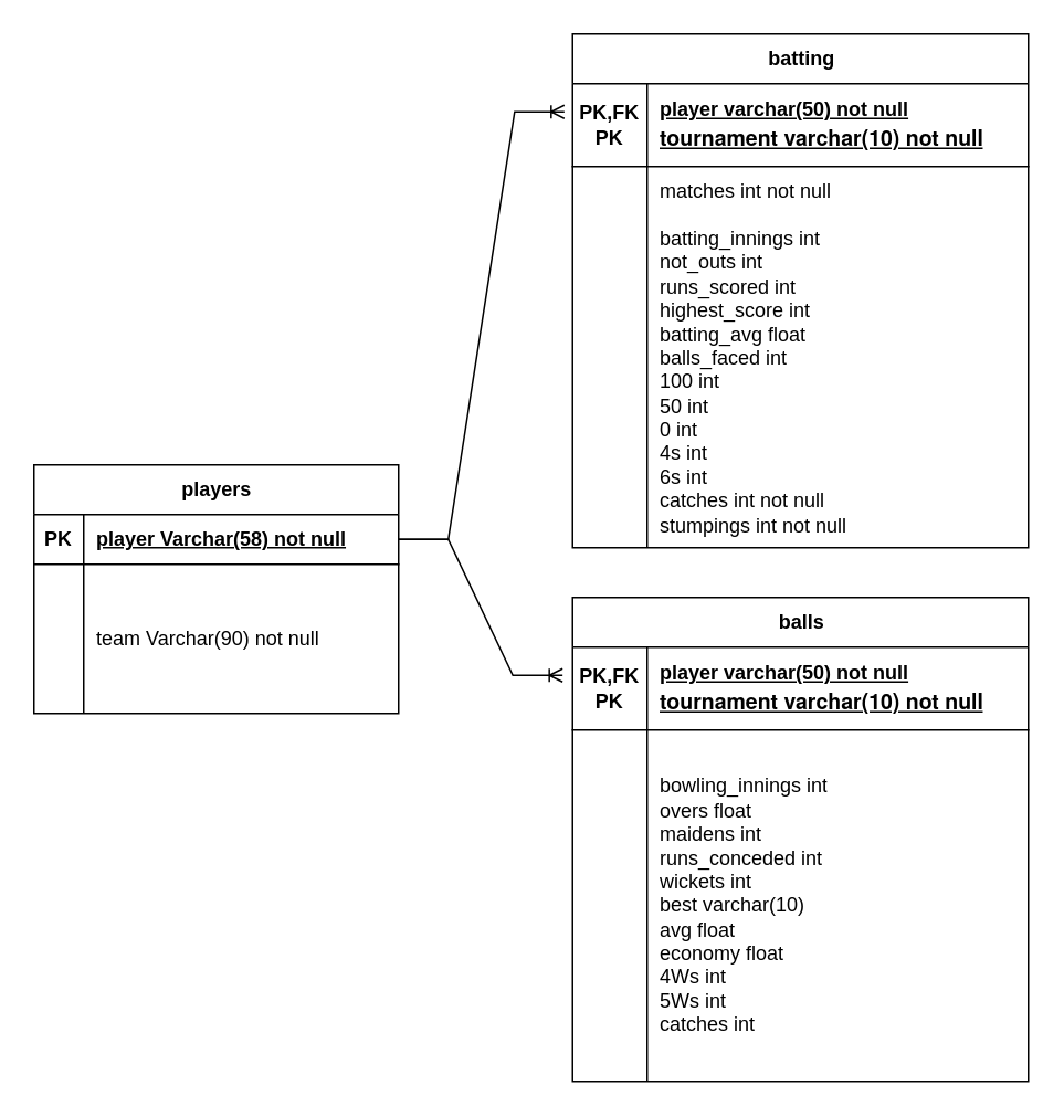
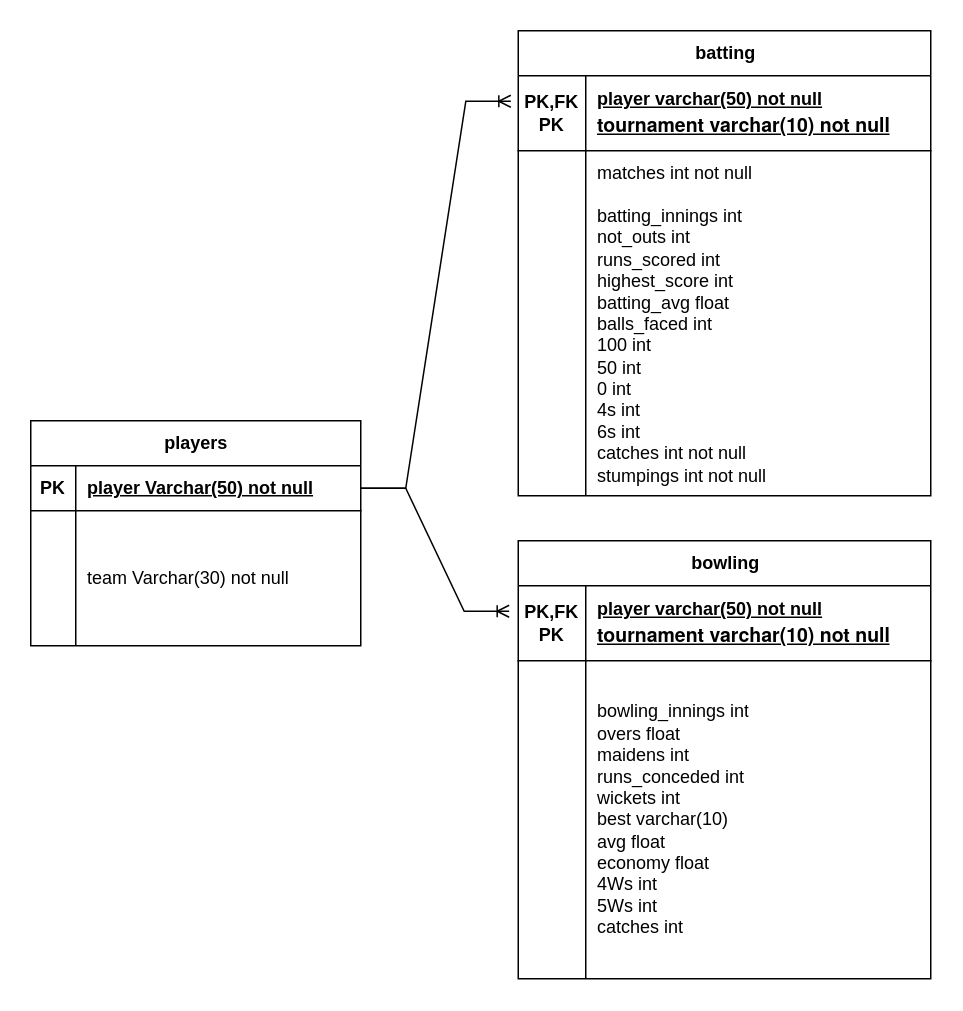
  <mxCell id="0" />
  <mxCell id="1" parent="0" />
  <mxCell id="2" value="players" style="shape=table;startSize=30;container=1;collapsible=1;childLayout=tableLayout;fixedRows=1;rowLines=0;fontStyle=1;align=center;resizeLast=1;html=1;" vertex="1" parent="1"><mxGeometry x="20" y="280" width="220" height="150" as="geometry" /></mxCell>
  <mxCell id="3" value="" style="shape=tableRow;horizontal=0;startSize=0;swimlaneHead=0;swimlaneBody=0;fillColor=none;collapsible=0;dropTarget=0;points=[[0,0.5],[1,0.5]];portConstraint=eastwest;top=0;left=0;right=0;bottom=1;" vertex="1" parent="2"><mxGeometry y="30" width="220" height="30" as="geometry" /></mxCell>
  <mxCell id="4" value="PK" style="shape=partialRectangle;connectable=0;fillColor=none;top=0;left=0;bottom=0;right=0;fontStyle=1;overflow=hidden;whiteSpace=wrap;html=1;" vertex="1" parent="3"><mxGeometry width="30" height="30" as="geometry"><mxRectangle width="30" height="30" as="alternateBounds" /></mxGeometry></mxCell>
- <mxCell id="5" value="player Varchar(58) not null" style="shape=partialRectangle;connectable=0;fillColor=none;top=0;left=0;bottom=0;right=0;align=left;spacingLeft=6;fontStyle=5;overflow=hidden;whiteSpace=wrap;html=1;" vertex="1" parent="3"><mxGeometry x="30" width="190" height="30" as="geometry"><mxRectangle width="190" height="30" as="alternateBounds" /></mxGeometry></mxCell>
+ <mxCell id="5" value="player Varchar(50) not null" style="shape=partialRectangle;connectable=0;fillColor=none;top=0;left=0;bottom=0;right=0;align=left;spacingLeft=6;fontStyle=5;overflow=hidden;whiteSpace=wrap;html=1;" vertex="1" parent="3"><mxGeometry x="30" width="190" height="30" as="geometry"><mxRectangle width="190" height="30" as="alternateBounds" /></mxGeometry></mxCell>
  <mxCell id="6" value="" style="shape=tableRow;horizontal=0;startSize=0;swimlaneHead=0;swimlaneBody=0;fillColor=none;collapsible=0;dropTarget=0;points=[[0,0.5],[1,0.5]];portConstraint=eastwest;top=0;left=0;right=0;bottom=0;" vertex="1" parent="2"><mxGeometry y="60" width="220" height="30" as="geometry" /></mxCell>
  <mxCell id="7" value="" style="shape=partialRectangle;connectable=0;fillColor=none;top=0;left=0;bottom=0;right=0;editable=1;overflow=hidden;whiteSpace=wrap;html=1;" vertex="1" parent="6"><mxGeometry width="30" height="30" as="geometry"><mxRectangle width="30" height="30" as="alternateBounds" /></mxGeometry></mxCell>
  <mxCell id="8" value="" style="shape=partialRectangle;connectable=0;fillColor=none;top=0;left=0;bottom=0;right=0;align=left;spacingLeft=6;overflow=hidden;whiteSpace=wrap;html=1;" vertex="1" parent="6"><mxGeometry x="30" width="190" height="30" as="geometry"><mxRectangle width="190" height="30" as="alternateBounds" /></mxGeometry></mxCell>
  <mxCell id="9" value="" style="shape=tableRow;horizontal=0;startSize=0;swimlaneHead=0;swimlaneBody=0;fillColor=none;collapsible=0;dropTarget=0;points=[[0,0.5],[1,0.5]];portConstraint=eastwest;top=0;left=0;right=0;bottom=0;" vertex="1" parent="2"><mxGeometry y="90" width="220" height="30" as="geometry" /></mxCell>
  <mxCell id="10" value="" style="shape=partialRectangle;connectable=0;fillColor=none;top=0;left=0;bottom=0;right=0;editable=1;overflow=hidden;whiteSpace=wrap;html=1;" vertex="1" parent="9"><mxGeometry width="30" height="30" as="geometry"><mxRectangle width="30" height="30" as="alternateBounds" /></mxGeometry></mxCell>
- <mxCell id="11" value="team Varchar(90) not null" style="shape=partialRectangle;connectable=0;fillColor=none;top=0;left=0;bottom=0;right=0;align=left;spacingLeft=6;overflow=hidden;whiteSpace=wrap;html=1;" vertex="1" parent="9"><mxGeometry x="30" width="190" height="30" as="geometry"><mxRectangle width="190" height="30" as="alternateBounds" /></mxGeometry></mxCell>
+ <mxCell id="11" value="team Varchar(30) not null" style="shape=partialRectangle;connectable=0;fillColor=none;top=0;left=0;bottom=0;right=0;align=left;spacingLeft=6;overflow=hidden;whiteSpace=wrap;html=1;" vertex="1" parent="9"><mxGeometry x="30" width="190" height="30" as="geometry"><mxRectangle width="190" height="30" as="alternateBounds" /></mxGeometry></mxCell>
  <mxCell id="12" value="" style="shape=tableRow;horizontal=0;startSize=0;swimlaneHead=0;swimlaneBody=0;fillColor=none;collapsible=0;dropTarget=0;points=[[0,0.5],[1,0.5]];portConstraint=eastwest;top=0;left=0;right=0;bottom=0;" vertex="1" parent="2"><mxGeometry y="120" width="220" height="30" as="geometry" /></mxCell>
  <mxCell id="13" value="" style="shape=partialRectangle;connectable=0;fillColor=none;top=0;left=0;bottom=0;right=0;editable=1;overflow=hidden;whiteSpace=wrap;html=1;" vertex="1" parent="12"><mxGeometry width="30" height="30" as="geometry"><mxRectangle width="30" height="30" as="alternateBounds" /></mxGeometry></mxCell>
  <mxCell id="14" value="" style="shape=partialRectangle;connectable=0;fillColor=none;top=0;left=0;bottom=0;right=0;align=left;spacingLeft=6;overflow=hidden;whiteSpace=wrap;html=1;" vertex="1" parent="12"><mxGeometry x="30" width="190" height="30" as="geometry"><mxRectangle width="190" height="30" as="alternateBounds" /></mxGeometry></mxCell>
  <mxCell id="15" value="batting" style="shape=table;startSize=30;container=1;collapsible=1;childLayout=tableLayout;fixedRows=1;rowLines=0;fontStyle=1;align=center;resizeLast=1;html=1;" vertex="1" parent="1"><mxGeometry x="345" y="20" width="275" height="310" as="geometry" /></mxCell>
  <mxCell id="16" value="" style="shape=tableRow;horizontal=0;startSize=0;swimlaneHead=0;swimlaneBody=0;fillColor=none;collapsible=0;dropTarget=0;points=[[0,0.5],[1,0.5]];portConstraint=eastwest;top=0;left=0;right=0;bottom=1;" vertex="1" parent="15"><mxGeometry y="30" width="275" height="50" as="geometry" /></mxCell>
  <mxCell id="17" value="PK,FK&lt;br&gt;PK" style="shape=partialRectangle;connectable=0;fillColor=none;top=0;left=0;bottom=0;right=0;fontStyle=1;overflow=hidden;whiteSpace=wrap;html=1;" vertex="1" parent="16"><mxGeometry width="45" height="50" as="geometry"><mxRectangle width="45" height="50" as="alternateBounds" /></mxGeometry></mxCell>
  <mxCell id="18" value="player varchar(50) not null&lt;br&gt;&lt;p style=&quot;margin: 0.0px 0.0px 0.0px 0.0px&quot;&gt;&lt;font style=&quot;font-variant-numeric: normal; font-variant-east-asian: normal; font-variant-alternates: normal; font-kerning: auto; font-optical-sizing: auto; font-feature-settings: normal; font-variation-settings: normal; font-stretch: normal; line-height: normal; font-family: &amp;quot;Helvetica Neue&amp;quot;; font-variant-ligatures: common-ligatures; font-size: 13px;&quot; color=&quot;#000000&quot; face=&quot;Helvetica Neue&quot;&gt;tournament varchar(10) not null&lt;/font&gt;&lt;/p&gt;" style="shape=partialRectangle;connectable=0;fillColor=none;top=0;left=0;bottom=0;right=0;align=left;spacingLeft=6;fontStyle=5;overflow=hidden;whiteSpace=wrap;html=1;" vertex="1" parent="16"><mxGeometry x="45" width="230" height="50" as="geometry"><mxRectangle width="230" height="50" as="alternateBounds" /></mxGeometry></mxCell>
  <mxCell id="19" value="" style="shape=tableRow;horizontal=0;startSize=0;swimlaneHead=0;swimlaneBody=0;fillColor=none;collapsible=0;dropTarget=0;points=[[0,0.5],[1,0.5]];portConstraint=eastwest;top=0;left=0;right=0;bottom=0;" vertex="1" parent="15"><mxGeometry y="80" width="275" height="30" as="geometry" /></mxCell>
  <mxCell id="20" value="" style="shape=partialRectangle;connectable=0;fillColor=none;top=0;left=0;bottom=0;right=0;editable=1;overflow=hidden;whiteSpace=wrap;html=1;" vertex="1" parent="19"><mxGeometry width="45" height="30" as="geometry"><mxRectangle width="45" height="30" as="alternateBounds" /></mxGeometry></mxCell>
  <mxCell id="21" value="matches int not null&lt;span style=&quot;white-space: pre;&quot;&gt;&#09;&lt;/span&gt;" style="shape=partialRectangle;connectable=0;fillColor=none;top=0;left=0;bottom=0;right=0;align=left;spacingLeft=6;overflow=hidden;whiteSpace=wrap;html=1;" vertex="1" parent="19"><mxGeometry x="45" width="230" height="30" as="geometry"><mxRectangle width="230" height="30" as="alternateBounds" /></mxGeometry></mxCell>
  <mxCell id="22" value="" style="shape=tableRow;horizontal=0;startSize=0;swimlaneHead=0;swimlaneBody=0;fillColor=none;collapsible=0;dropTarget=0;points=[[0,0.5],[1,0.5]];portConstraint=eastwest;top=0;left=0;right=0;bottom=0;" vertex="1" parent="15"><mxGeometry y="110" width="275" height="200" as="geometry" /></mxCell>
  <mxCell id="23" value="" style="shape=partialRectangle;connectable=0;fillColor=none;top=0;left=0;bottom=0;right=0;editable=1;overflow=hidden;whiteSpace=wrap;html=1;" vertex="1" parent="22"><mxGeometry width="45" height="200" as="geometry"><mxRectangle width="45" height="200" as="alternateBounds" /></mxGeometry></mxCell>
  <mxCell id="24" value="batting_innings int&lt;br&gt;not_outs int&lt;br&gt;runs_scored int&lt;br&gt;highest_score int&lt;br&gt;batting_avg float&lt;br&gt;balls_faced int&lt;br&gt;100 int&lt;br&gt;50 int&lt;br&gt;0 int&lt;br&gt;4s int&lt;br&gt;6s int&amp;nbsp;&lt;br&gt;catches int not null&lt;br&gt;stumpings int not null" style="shape=partialRectangle;connectable=0;fillColor=none;top=0;left=0;bottom=0;right=0;align=left;spacingLeft=6;overflow=hidden;whiteSpace=wrap;html=1;" vertex="1" parent="22"><mxGeometry x="45" width="230" height="200" as="geometry"><mxRectangle width="230" height="200" as="alternateBounds" /></mxGeometry></mxCell>
- <mxCell id="25" value="balls" style="shape=table;startSize=30;container=1;collapsible=1;childLayout=tableLayout;fixedRows=1;rowLines=0;fontStyle=1;align=center;resizeLast=1;html=1;" vertex="1" parent="1"><mxGeometry x="345" y="360" width="275" height="292" as="geometry" /></mxCell>
+ <mxCell id="25" value="bowling" style="shape=table;startSize=30;container=1;collapsible=1;childLayout=tableLayout;fixedRows=1;rowLines=0;fontStyle=1;align=center;resizeLast=1;html=1;" vertex="1" parent="1"><mxGeometry x="345" y="360" width="275" height="292" as="geometry" /></mxCell>
  <mxCell id="26" value="" style="shape=tableRow;horizontal=0;startSize=0;swimlaneHead=0;swimlaneBody=0;fillColor=none;collapsible=0;dropTarget=0;points=[[0,0.5],[1,0.5]];portConstraint=eastwest;top=0;left=0;right=0;bottom=1;" vertex="1" parent="25"><mxGeometry y="30" width="275" height="50" as="geometry" /></mxCell>
  <mxCell id="27" value="PK,FK&lt;br&gt;PK" style="shape=partialRectangle;connectable=0;fillColor=none;top=0;left=0;bottom=0;right=0;fontStyle=1;overflow=hidden;whiteSpace=wrap;html=1;" vertex="1" parent="26"><mxGeometry width="45" height="50" as="geometry"><mxRectangle width="45" height="50" as="alternateBounds" /></mxGeometry></mxCell>
  <mxCell id="28" value="player varchar(50) not null&lt;br&gt;&lt;p style=&quot;margin: 0.0px 0.0px 0.0px 0.0px&quot;&gt;&lt;font style=&quot;font-variant-numeric: normal; font-variant-east-asian: normal; font-variant-alternates: normal; font-kerning: auto; font-optical-sizing: auto; font-feature-settings: normal; font-variation-settings: normal; font-stretch: normal; line-height: normal; font-family: &amp;quot;Helvetica Neue&amp;quot;; font-variant-ligatures: common-ligatures; font-size: 13px;&quot; color=&quot;#000000&quot; face=&quot;Helvetica Neue&quot;&gt;tournament varchar(10) not null&lt;/font&gt;&lt;/p&gt;" style="shape=partialRectangle;connectable=0;fillColor=none;top=0;left=0;bottom=0;right=0;align=left;spacingLeft=6;fontStyle=5;overflow=hidden;whiteSpace=wrap;html=1;" vertex="1" parent="26"><mxGeometry x="45" width="230" height="50" as="geometry"><mxRectangle width="230" height="50" as="alternateBounds" /></mxGeometry></mxCell>
  <mxCell id="29" value="" style="shape=tableRow;horizontal=0;startSize=0;swimlaneHead=0;swimlaneBody=0;fillColor=none;collapsible=0;dropTarget=0;points=[[0,0.5],[1,0.5]];portConstraint=eastwest;top=0;left=0;right=0;bottom=0;" vertex="1" parent="25"><mxGeometry y="80" width="275" height="212" as="geometry" /></mxCell>
  <mxCell id="30" value="" style="shape=partialRectangle;connectable=0;fillColor=none;top=0;left=0;bottom=0;right=0;editable=1;overflow=hidden;whiteSpace=wrap;html=1;" vertex="1" parent="29"><mxGeometry width="45" height="212" as="geometry"><mxRectangle width="45" height="212" as="alternateBounds" /></mxGeometry></mxCell>
  <mxCell id="31" value="bowling_innings int&lt;br style=&quot;border-color: var(--border-color);&quot;&gt;overs float&lt;br style=&quot;border-color: var(--border-color);&quot;&gt;maidens int&lt;br style=&quot;border-color: var(--border-color);&quot;&gt;runs_conceded int&lt;br style=&quot;border-color: var(--border-color);&quot;&gt;wickets int&lt;br style=&quot;border-color: var(--border-color);&quot;&gt;best varchar(10)&lt;br style=&quot;border-color: var(--border-color);&quot;&gt;avg float&lt;br style=&quot;border-color: var(--border-color);&quot;&gt;economy float&lt;br style=&quot;border-color: var(--border-color);&quot;&gt;4Ws int&lt;br&gt;5Ws int&lt;br&gt;catches int&lt;br&gt;" style="shape=partialRectangle;connectable=0;fillColor=none;top=0;left=0;bottom=0;right=0;align=left;spacingLeft=6;overflow=hidden;whiteSpace=wrap;html=1;" vertex="1" parent="29"><mxGeometry x="45" width="230" height="212" as="geometry"><mxRectangle width="230" height="212" as="alternateBounds" /></mxGeometry></mxCell>
  <mxCell id="32" value="" style="edgeStyle=entityRelationEdgeStyle;fontSize=12;html=1;endArrow=ERoneToMany;rounded=0;exitX=1;exitY=0.5;exitDx=0;exitDy=0;entryX=-0.018;entryY=0.34;entryDx=0;entryDy=0;entryPerimeter=0;" edge="1" parent="1" source="3" target="16"><mxGeometry width="100" height="100" relative="1" as="geometry"><mxPoint x="300" y="430" as="sourcePoint" /><mxPoint x="400" y="330" as="targetPoint" /></mxGeometry></mxCell>
  <mxCell id="33" value="" style="edgeStyle=entityRelationEdgeStyle;fontSize=12;html=1;endArrow=ERoneToMany;rounded=0;exitX=1;exitY=0.5;exitDx=0;exitDy=0;entryX=-0.022;entryY=0.34;entryDx=0;entryDy=0;entryPerimeter=0;" edge="1" parent="1" source="3" target="26"><mxGeometry width="100" height="100" relative="1" as="geometry"><mxPoint x="300" y="430" as="sourcePoint" /><mxPoint x="400" y="330" as="targetPoint" /></mxGeometry></mxCell>
